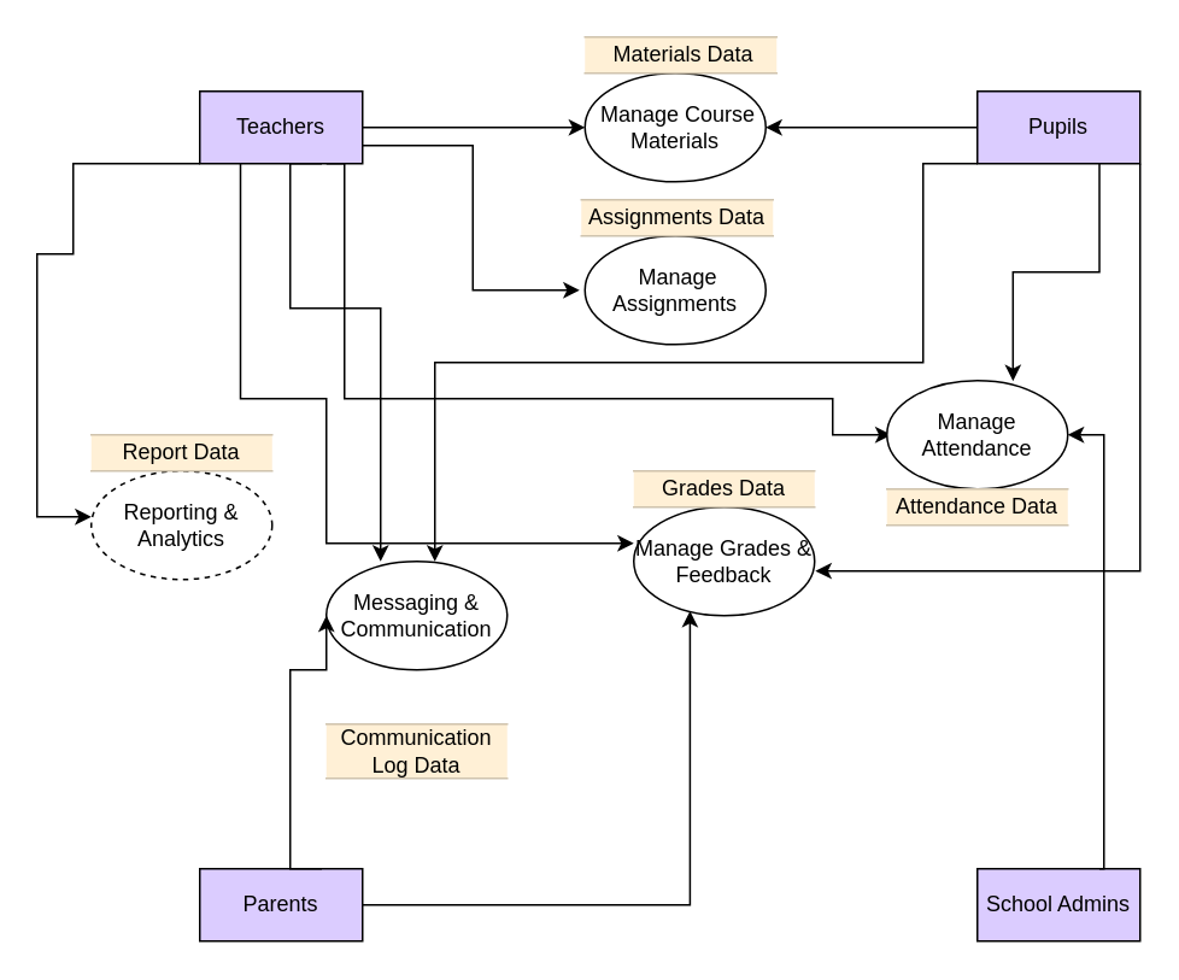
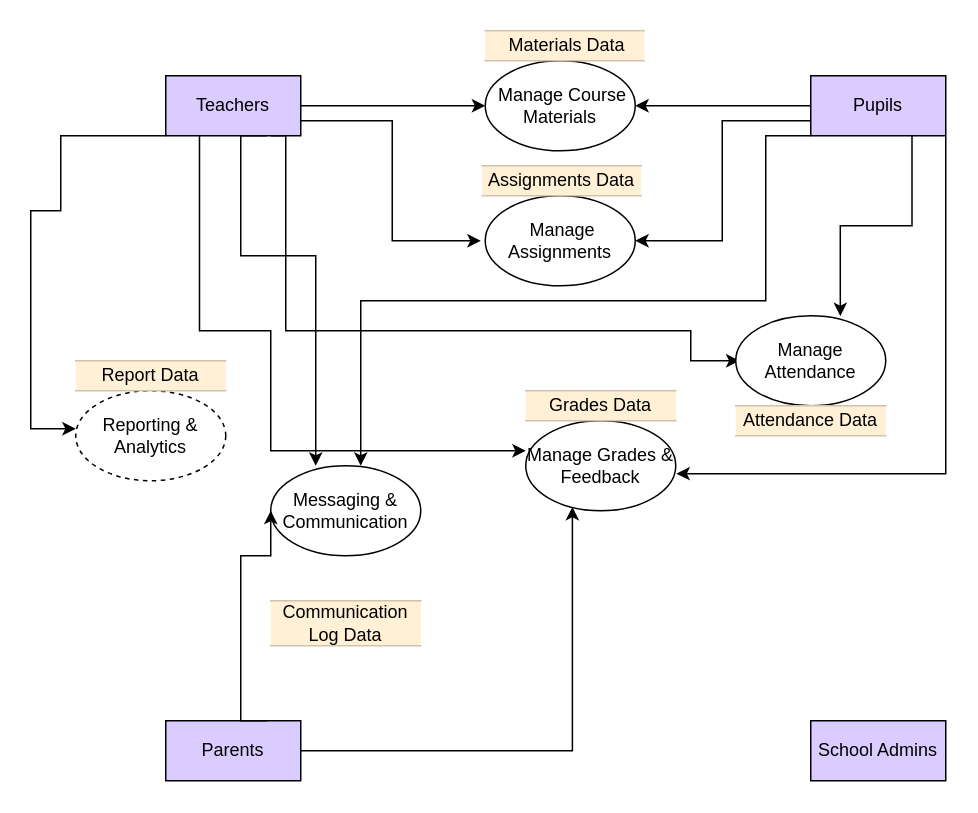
  <mxCell id="0" />
  <mxCell id="1" parent="0" />
  <mxCell id="2" style="edgeStyle=orthogonalEdgeStyle;rounded=0;orthogonalLoop=1;jettySize=auto;html=1;entryX=0;entryY=0.5;entryDx=0;entryDy=0;" edge="1" parent="1" source="5" target="12"><mxGeometry relative="1" as="geometry" /></mxCell>
  <mxCell id="3" style="edgeStyle=orthogonalEdgeStyle;rounded=0;orthogonalLoop=1;jettySize=auto;html=1;exitX=1;exitY=0.75;exitDx=0;exitDy=0;" edge="1" parent="1" source="5"><mxGeometry relative="1" as="geometry"><mxPoint x="320" y="160" as="targetPoint" /><Array as="points"><mxPoint x="261" y="80" /><mxPoint x="261" y="160" /></Array></mxGeometry></mxCell>
  <mxCell id="4" style="edgeStyle=orthogonalEdgeStyle;rounded=0;orthogonalLoop=1;jettySize=auto;html=1;exitX=0.75;exitY=1;exitDx=0;exitDy=0;entryX=0;entryY=0.5;entryDx=0;entryDy=0;" edge="1" parent="1"><mxGeometry relative="1" as="geometry"><mxPoint x="180" y="90" as="sourcePoint" /><mxPoint x="492.5" y="240" as="targetPoint" /><Array as="points"><mxPoint x="190" y="90" /><mxPoint x="190" y="220" /><mxPoint x="460" y="220" /><mxPoint x="460" y="240" /></Array></mxGeometry></mxCell>
  <mxCell id="5" value="Teachers" style="rounded=0;whiteSpace=wrap;html=1;fillColor=#DBCCFF;" vertex="1" parent="1"><mxGeometry x="110" y="50" width="90" height="40" as="geometry" /></mxCell>
  <mxCell id="6" style="edgeStyle=orthogonalEdgeStyle;rounded=0;orthogonalLoop=1;jettySize=auto;html=1;entryX=1;entryY=0.5;entryDx=0;entryDy=0;" edge="1" parent="1" source="9" target="12"><mxGeometry relative="1" as="geometry" /></mxCell>
+ <mxCell id="7" style="edgeStyle=orthogonalEdgeStyle;rounded=0;orthogonalLoop=1;jettySize=auto;html=1;exitX=0;exitY=0.75;exitDx=0;exitDy=0;entryX=1;entryY=0.5;entryDx=0;entryDy=0;" edge="1" parent="1" source="9" target="13"><mxGeometry relative="1" as="geometry"><mxPoint x="480" y="160" as="targetPoint" /><Array as="points"><mxPoint x="481" y="80" /><mxPoint x="481" y="160" /></Array></mxGeometry></mxCell>
  <mxCell id="8" style="edgeStyle=orthogonalEdgeStyle;rounded=0;orthogonalLoop=1;jettySize=auto;html=1;exitX=0.75;exitY=1;exitDx=0;exitDy=0;entryX=0.697;entryY=0.005;entryDx=0;entryDy=0;entryPerimeter=0;" edge="1" parent="1" source="9" target="15"><mxGeometry relative="1" as="geometry"><mxPoint x="607.571" y="190" as="targetPoint" /></mxGeometry></mxCell>
  <mxCell id="9" value="Pupils" style="rounded=0;whiteSpace=wrap;html=1;fillColor=#DBCCFF;" vertex="1" parent="1"><mxGeometry x="540" y="50" width="90" height="40" as="geometry" /></mxCell>
  <mxCell id="10" value="Parents" style="rounded=0;whiteSpace=wrap;html=1;fillColor=#DBCCFF;" vertex="1" parent="1"><mxGeometry x="110" y="480" width="90" height="40" as="geometry" /></mxCell>
  <mxCell id="11" value="School Admins" style="rounded=0;whiteSpace=wrap;html=1;fillColor=#DBCCFF;" vertex="1" parent="1"><mxGeometry x="540" y="480" width="90" height="40" as="geometry" /></mxCell>
  <mxCell id="12" value="&amp;nbsp;Manage Course Materials" style="ellipse;whiteSpace=wrap;html=1;" vertex="1" parent="1"><mxGeometry x="323" y="40" width="100" height="60" as="geometry" /></mxCell>
  <mxCell id="13" value="&amp;nbsp;Manage Assignments" style="ellipse;whiteSpace=wrap;html=1;" vertex="1" parent="1"><mxGeometry x="323" y="130" width="100" height="60" as="geometry" /></mxCell>
  <mxCell id="14" value="Reporting &amp;amp; Analytics" style="ellipse;whiteSpace=wrap;html=1;dashed=1;" vertex="1" parent="1"><mxGeometry x="50" y="260" width="100" height="60" as="geometry" /></mxCell>
  <mxCell id="15" value="Manage Attendance" style="ellipse;whiteSpace=wrap;html=1;" vertex="1" parent="1"><mxGeometry x="490" y="210" width="100" height="60" as="geometry" /></mxCell>
  <mxCell id="16" value="Manage Grades &amp;amp; Feedback" style="ellipse;whiteSpace=wrap;html=1;" vertex="1" parent="1"><mxGeometry x="350" y="280" width="100" height="60" as="geometry" /></mxCell>
  <mxCell id="17" value="Messaging &amp;amp; Communication" style="ellipse;whiteSpace=wrap;html=1;" vertex="1" parent="1"><mxGeometry x="180" y="310" width="100" height="60" as="geometry" /></mxCell>
- <mxCell id="18" style="edgeStyle=orthogonalEdgeStyle;rounded=0;orthogonalLoop=1;jettySize=auto;html=1;exitX=0.75;exitY=0;exitDx=0;exitDy=0;entryX=1;entryY=0.5;entryDx=0;entryDy=0;" edge="1" parent="1" source="11" target="15"><mxGeometry relative="1" as="geometry"><Array as="points"><mxPoint x="610" y="480" /><mxPoint x="610" y="240" /></Array></mxGeometry></mxCell>
  <mxCell id="19" style="edgeStyle=orthogonalEdgeStyle;rounded=0;orthogonalLoop=1;jettySize=auto;html=1;exitX=0;exitY=1;exitDx=0;exitDy=0;entryX=0.6;entryY=0;entryDx=0;entryDy=0;entryPerimeter=0;" edge="1" parent="1" source="9" target="17"><mxGeometry relative="1" as="geometry"><Array as="points"><mxPoint x="510" y="90" /><mxPoint x="510" y="200" /><mxPoint x="240" y="200" /></Array></mxGeometry></mxCell>
  <mxCell id="20" style="edgeStyle=orthogonalEdgeStyle;rounded=0;orthogonalLoop=1;jettySize=auto;html=1;exitX=0.75;exitY=0;exitDx=0;exitDy=0;entryX=0;entryY=0.5;entryDx=0;entryDy=0;" edge="1" parent="1" source="10" target="17"><mxGeometry relative="1" as="geometry"><Array as="points"><mxPoint x="160" y="480" /><mxPoint x="160" y="370" /></Array></mxGeometry></mxCell>
  <mxCell id="21" style="edgeStyle=orthogonalEdgeStyle;rounded=0;orthogonalLoop=1;jettySize=auto;html=1;exitX=0.75;exitY=1;exitDx=0;exitDy=0;entryX=0.3;entryY=0;entryDx=0;entryDy=0;entryPerimeter=0;" edge="1" parent="1" source="5" target="17"><mxGeometry relative="1" as="geometry"><Array as="points"><mxPoint x="160" y="90" /><mxPoint x="160" y="170" /><mxPoint x="210" y="170" /></Array></mxGeometry></mxCell>
  <mxCell id="22" style="edgeStyle=orthogonalEdgeStyle;rounded=0;orthogonalLoop=1;jettySize=auto;html=1;exitX=0.25;exitY=1;exitDx=0;exitDy=0;entryX=0;entryY=0.333;entryDx=0;entryDy=0;entryPerimeter=0;" edge="1" parent="1" source="5" target="16"><mxGeometry relative="1" as="geometry"><Array as="points"><mxPoint x="133" y="220" /><mxPoint x="180" y="220" /><mxPoint x="180" y="300" /></Array></mxGeometry></mxCell>
  <mxCell id="23" style="edgeStyle=orthogonalEdgeStyle;rounded=0;orthogonalLoop=1;jettySize=auto;html=1;exitX=1;exitY=0.5;exitDx=0;exitDy=0;entryX=0.311;entryY=0.957;entryDx=0;entryDy=0;entryPerimeter=0;" edge="1" parent="1" source="10" target="16"><mxGeometry relative="1" as="geometry" /></mxCell>
  <mxCell id="24" style="edgeStyle=orthogonalEdgeStyle;rounded=0;orthogonalLoop=1;jettySize=auto;html=1;exitX=1;exitY=1;exitDx=0;exitDy=0;entryX=1.004;entryY=0.588;entryDx=0;entryDy=0;entryPerimeter=0;" edge="1" parent="1" source="9" target="16"><mxGeometry relative="1" as="geometry" /></mxCell>
  <mxCell id="25" style="edgeStyle=orthogonalEdgeStyle;rounded=0;orthogonalLoop=1;jettySize=auto;html=1;exitX=1;exitY=0.25;exitDx=0;exitDy=0;" edge="1" parent="1" source="26"><mxGeometry relative="1" as="geometry"><mxPoint x="429.286" y="25.286" as="targetPoint" /></mxGeometry></mxCell>
  <mxCell id="26" value="&amp;nbsp;Materials Data" style="shape=partialRectangle;whiteSpace=wrap;html=1;left=0;right=0;fillColor=#FFF0D6;strokeColor=#CFC3AD;" vertex="1" parent="1"><mxGeometry x="323" y="20" width="106" height="20" as="geometry" /></mxCell>
  <mxCell id="27" value="Assignments Data" style="shape=partialRectangle;whiteSpace=wrap;html=1;left=0;right=0;fillColor=#FFF0D6;strokeColor=#CFC3AD;" vertex="1" parent="1"><mxGeometry x="321" y="110" width="106" height="20" as="geometry" /></mxCell>
  <mxCell id="28" value=" Attendance Data" style="shape=partialRectangle;whiteSpace=wrap;html=1;left=0;right=0;fillColor=#FFF0D6;strokeColor=#CFC3AD;" vertex="1" parent="1"><mxGeometry x="490" y="270" width="100" height="20" as="geometry" /></mxCell>
  <mxCell id="29" value=" Communication Log Data" style="shape=partialRectangle;whiteSpace=wrap;html=1;left=0;right=0;fillColor=#FFF0D6;strokeColor=#CFC3AD;" vertex="1" parent="1"><mxGeometry x="180" y="400" width="100" height="30" as="geometry" /></mxCell>
  <mxCell id="30" value="Grades Data" style="shape=partialRectangle;whiteSpace=wrap;html=1;left=0;right=0;fillColor=#FFF0D6;strokeColor=#CFC3AD;" vertex="1" parent="1"><mxGeometry x="350" y="260" width="100" height="20" as="geometry" /></mxCell>
  <mxCell id="31" value="Report Data" style="shape=partialRectangle;whiteSpace=wrap;html=1;left=0;right=0;fillColor=#FFF0D6;strokeColor=#CFC3AD;" vertex="1" parent="1"><mxGeometry x="50" y="240" width="100" height="20" as="geometry" /></mxCell>
  <mxCell id="32" style="edgeStyle=orthogonalEdgeStyle;rounded=0;orthogonalLoop=1;jettySize=auto;html=1;exitX=0;exitY=1;exitDx=0;exitDy=0;entryX=0;entryY=0.422;entryDx=0;entryDy=0;entryPerimeter=0;" edge="1" parent="1" source="5" target="14"><mxGeometry relative="1" as="geometry"><Array as="points"><mxPoint x="40" y="90" /><mxPoint x="40" y="140" /><mxPoint x="20" y="140" /><mxPoint x="20" y="285" /></Array></mxGeometry></mxCell>
